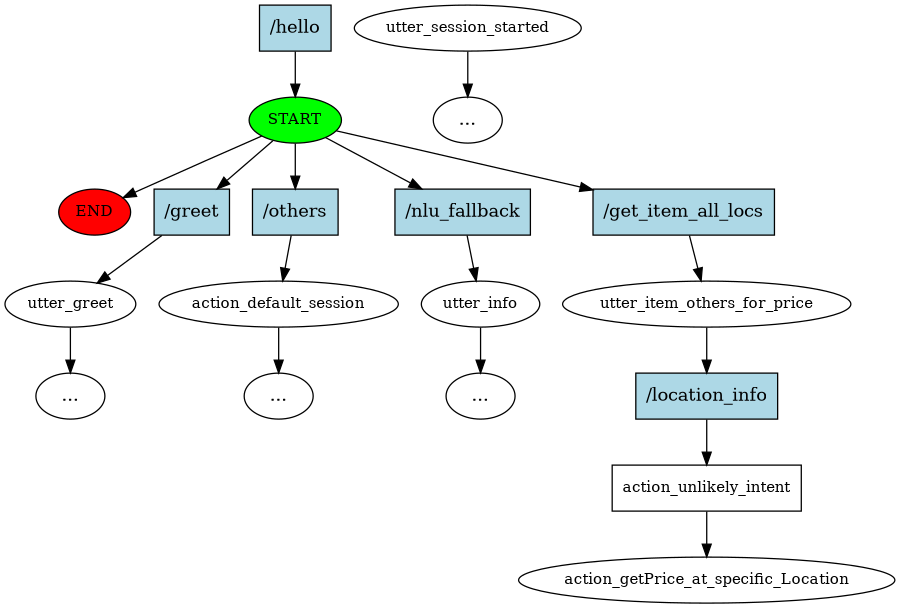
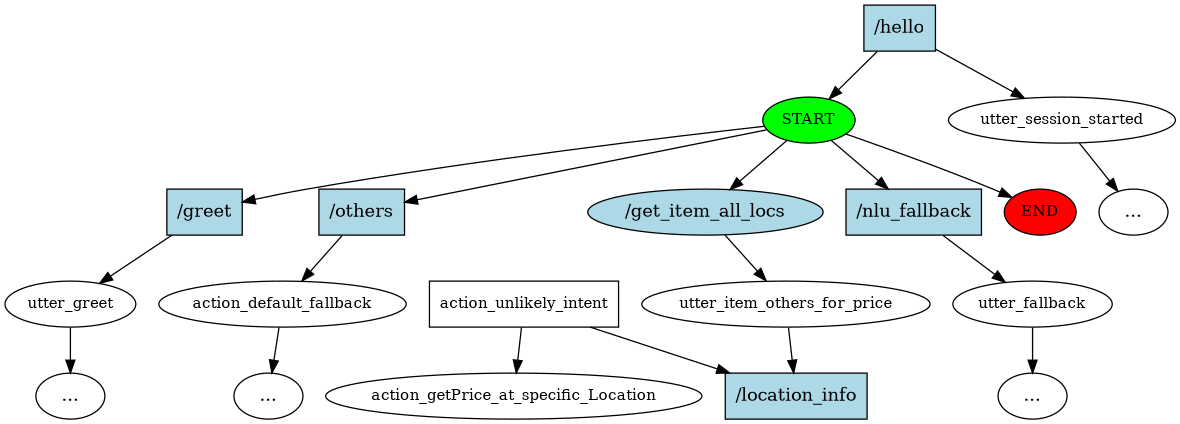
  digraph {
    n1 [fillcolor=green fontsize=12 label=START style=filled]
    n2 [fillcolor=red fontsize=12 label=END style=filled]
    n3 [fillcolor=lightblue label="/greet" shape=rect style=filled]
    n4 [fillcolor=lightblue label="/others" shape=rect style=filled]
    n5 [fillcolor=lightblue label="/nlu_fallback" shape=rect style=filled]
-   n6 [fillcolor=lightblue label="/get_item_all_locs" shape=rect style=filled]
+   n6 [fillcolor=lightblue label="/get_item_all_locs" shape=ellipse style=filled]
    n7 [fontsize=12 label=utter_greet]
-   n8 [fontsize=12 label=action_default_session]
-   n9 [fontsize=12 label=utter_info]
+   n8 [fontsize=12 label=action_default_fallback]
+   n9 [fontsize=12 label=utter_fallback]
    n10 [fillcolor=lightblue label="/hello" shape=rect style=filled]
    n11 [fontsize=12 label=utter_session_started]
    n12 [fontsize=12 label=utter_item_others_for_price]
    n13 [label="..."]
    n14 [label="..."]
    n15 [label="..."]
    n16 [label="..."]
    n17 [fillcolor=lightblue label="/location_info" shape=rect style=filled]
    n18 [fontsize=12 label=action_unlikely_intent shape=box]
    n19 [fontsize=12 label=action_getPrice_at_specific_Location]
    n1 -> n2
    n1 -> n3
    n1 -> n4
    n1 -> n5
    n1 -> n6
    n3 -> n7
    n4 -> n8
    n5 -> n9
    n6 -> n12
    n7 -> n13
    n8 -> n14
    n9 -> n15
    n10 -> n1
+   n10 -> n11
    n11 -> n16
    n12 -> n17
-   n17 -> n18
+   n18 -> n17
    n18 -> n19
  }
